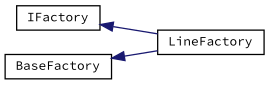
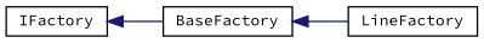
  digraph {
    fontname="Source Code Pro"
    rankdir=LR
    node [color=black fillcolor=white fontname="Source Code Pro" fontsize=10 shape=record style=filled]
    edge [color=midnightblue dir=back fontname="Source Code Pro" fontsize=10 labelfontname=Helvetica labelfontsize=10 style=solid]
    n1 [height=0.2 label=IFactory width=0.4]
    n2 [height=0.2 label=BaseFactory width=0.4]
    n3 [height=0.2 label=LineFactory width=0.4]
-   n1 -> n3
+   n1 -> n2
    n2 -> n3
  }
